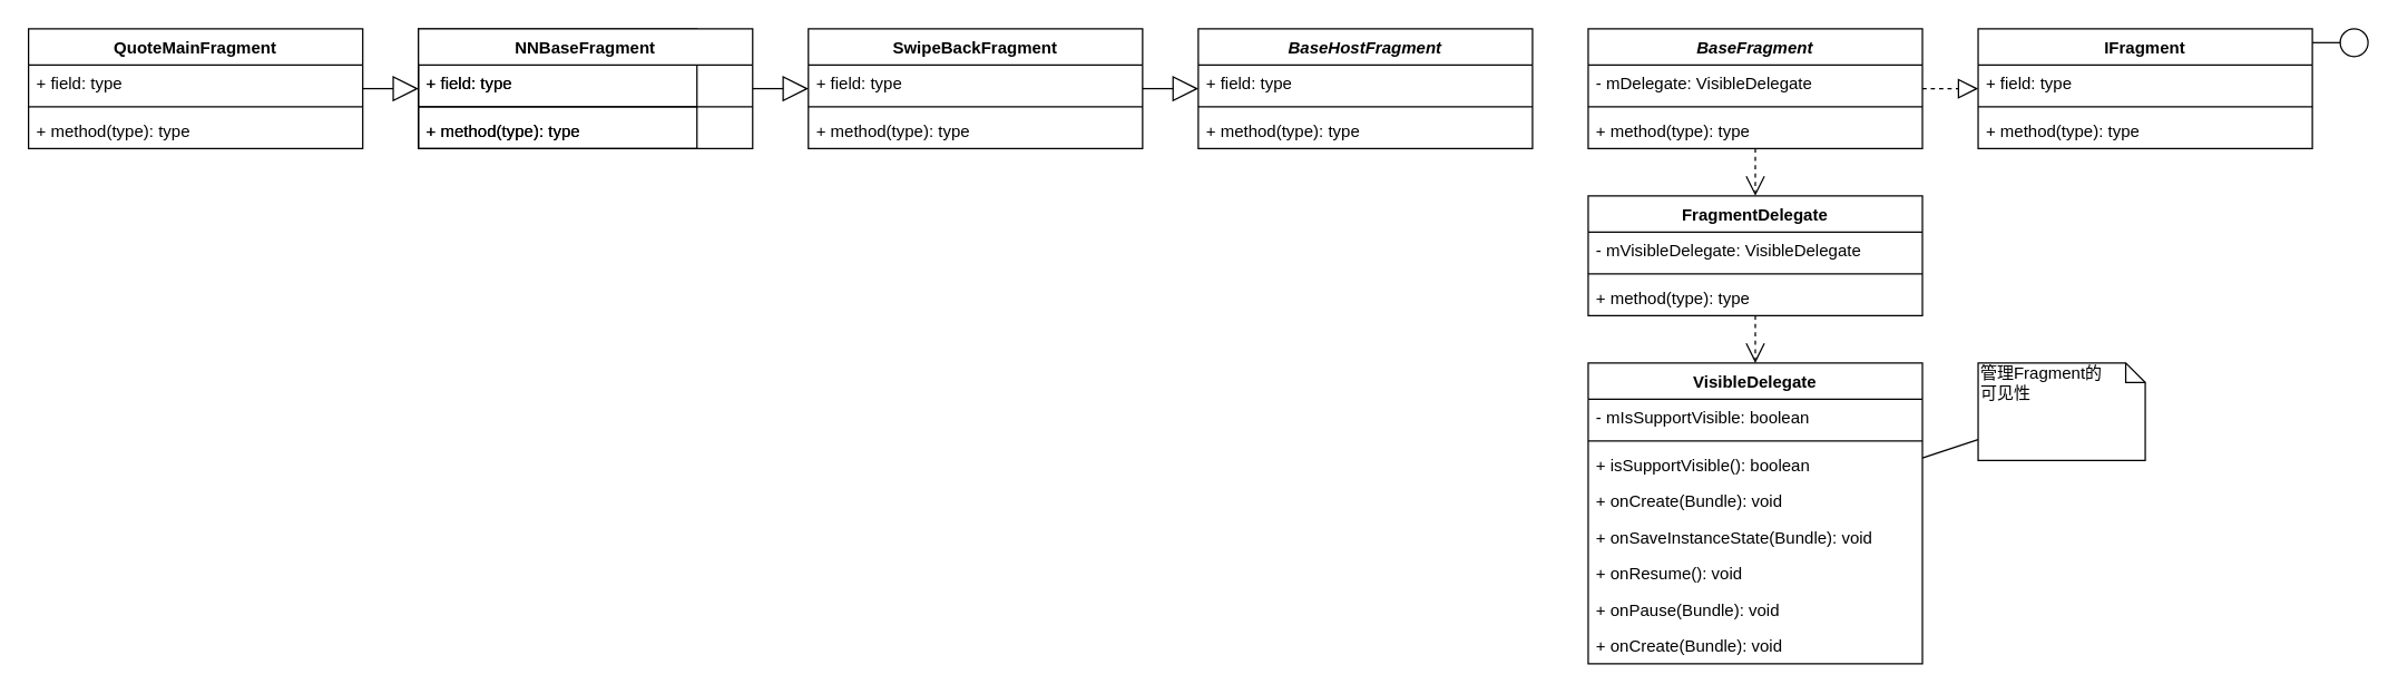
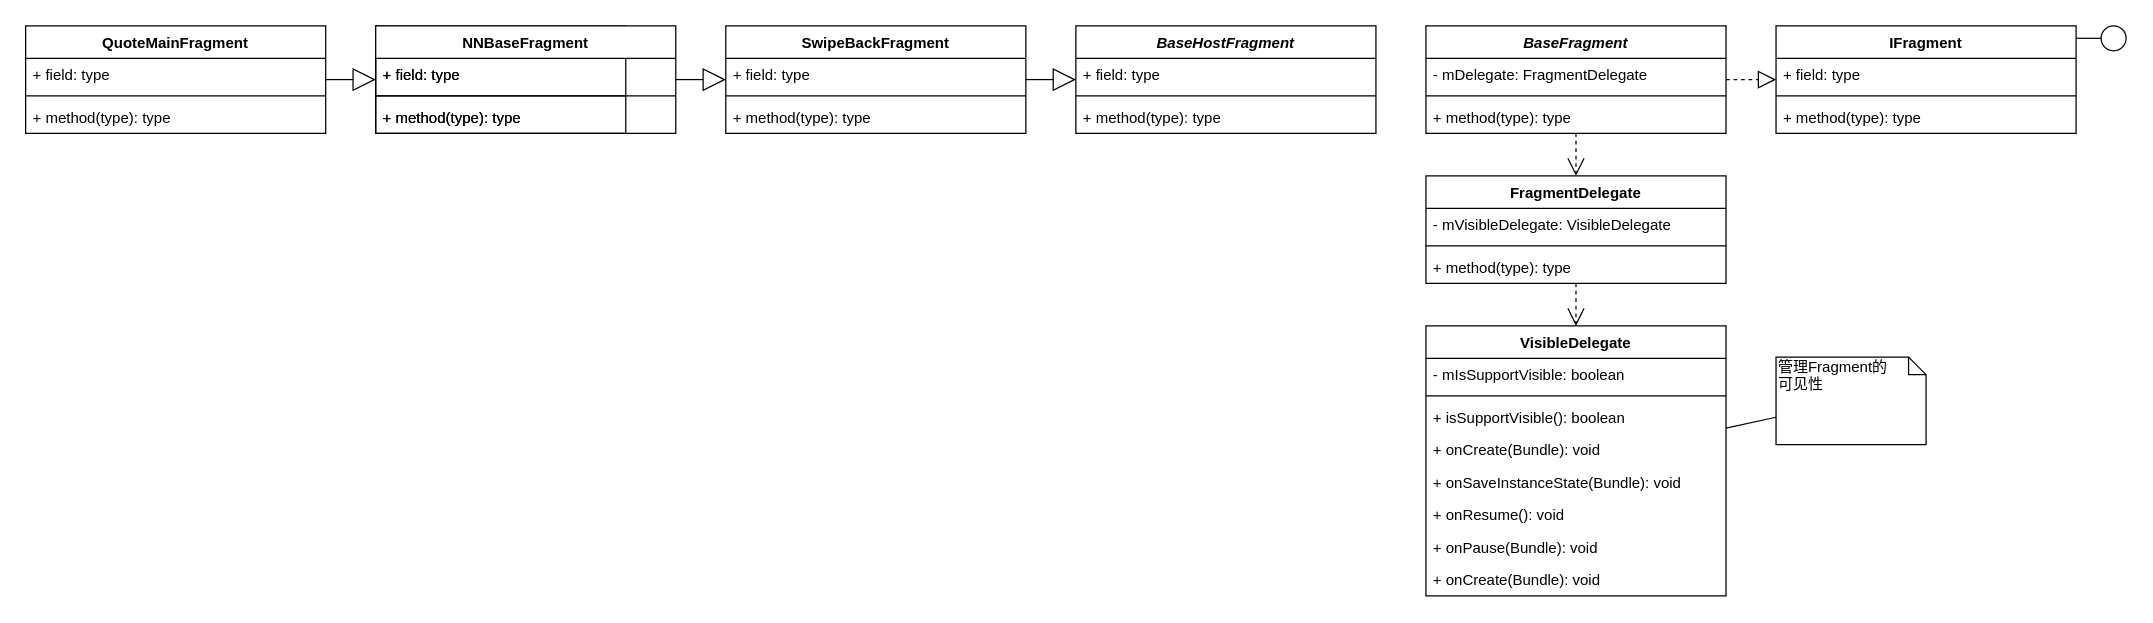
  <mxCell id="0" />
  <mxCell id="1" parent="0" />
  <mxCell id="2" value="QuoteMainFragment" style="swimlane;fontStyle=1;align=center;verticalAlign=top;childLayout=stackLayout;horizontal=1;startSize=26;horizontalStack=0;resizeParent=1;resizeParentMax=0;resizeLast=0;collapsible=1;marginBottom=0;" vertex="1" parent="1"><mxGeometry x="20" y="20" width="240" height="86" as="geometry" /></mxCell>
  <mxCell id="3" value="+ field: type" style="text;strokeColor=none;fillColor=none;align=left;verticalAlign=top;spacingLeft=4;spacingRight=4;overflow=hidden;rotatable=0;points=[[0,0.5],[1,0.5]];portConstraint=eastwest;" vertex="1" parent="2"><mxGeometry y="26" width="240" height="26" as="geometry" /></mxCell>
  <mxCell id="4" value="" style="line;strokeWidth=1;fillColor=none;align=left;verticalAlign=middle;spacingTop=-1;spacingLeft=3;spacingRight=3;rotatable=0;labelPosition=right;points=[];portConstraint=eastwest;" vertex="1" parent="2"><mxGeometry y="52" width="240" height="8" as="geometry" /></mxCell>
  <mxCell id="5" value="+ method(type): type" style="text;strokeColor=none;fillColor=none;align=left;verticalAlign=top;spacingLeft=4;spacingRight=4;overflow=hidden;rotatable=0;points=[[0,0.5],[1,0.5]];portConstraint=eastwest;" vertex="1" parent="2"><mxGeometry y="60" width="240" height="26" as="geometry" /></mxCell>
  <mxCell id="6" value="QuoteMainFragment" style="swimlane;fontStyle=1;align=center;verticalAlign=top;childLayout=stackLayout;horizontal=1;startSize=26;horizontalStack=0;resizeParent=1;resizeParentMax=0;resizeLast=0;collapsible=1;marginBottom=0;" vertex="1" parent="1"><mxGeometry x="300" y="20" width="200" height="86" as="geometry" /></mxCell>
  <mxCell id="7" value="+ field: type" style="text;strokeColor=none;fillColor=none;align=left;verticalAlign=top;spacingLeft=4;spacingRight=4;overflow=hidden;rotatable=0;points=[[0,0.5],[1,0.5]];portConstraint=eastwest;" vertex="1" parent="6"><mxGeometry y="26" width="200" height="26" as="geometry" /></mxCell>
  <mxCell id="8" value="" style="line;strokeWidth=1;fillColor=none;align=left;verticalAlign=middle;spacingTop=-1;spacingLeft=3;spacingRight=3;rotatable=0;labelPosition=right;points=[];portConstraint=eastwest;" vertex="1" parent="6"><mxGeometry y="52" width="200" height="8" as="geometry" /></mxCell>
  <mxCell id="9" value="+ method(type): type" style="text;strokeColor=none;fillColor=none;align=left;verticalAlign=top;spacingLeft=4;spacingRight=4;overflow=hidden;rotatable=0;points=[[0,0.5],[1,0.5]];portConstraint=eastwest;" vertex="1" parent="6"><mxGeometry y="60" width="200" height="26" as="geometry" /></mxCell>
  <mxCell id="10" value="NNBaseFragment" style="swimlane;fontStyle=1;align=center;verticalAlign=top;childLayout=stackLayout;horizontal=1;startSize=26;horizontalStack=0;resizeParent=1;resizeParentMax=0;resizeLast=0;collapsible=1;marginBottom=0;" vertex="1" parent="1"><mxGeometry x="300" y="20" width="240" height="86" as="geometry" /></mxCell>
  <mxCell id="11" value="+ field: type" style="text;strokeColor=none;fillColor=none;align=left;verticalAlign=top;spacingLeft=4;spacingRight=4;overflow=hidden;rotatable=0;points=[[0,0.5],[1,0.5]];portConstraint=eastwest;" vertex="1" parent="10"><mxGeometry y="26" width="240" height="26" as="geometry" /></mxCell>
  <mxCell id="12" value="" style="line;strokeWidth=1;fillColor=none;align=left;verticalAlign=middle;spacingTop=-1;spacingLeft=3;spacingRight=3;rotatable=0;labelPosition=right;points=[];portConstraint=eastwest;" vertex="1" parent="10"><mxGeometry y="52" width="240" height="8" as="geometry" /></mxCell>
  <mxCell id="13" value="+ method(type): type" style="text;strokeColor=none;fillColor=none;align=left;verticalAlign=top;spacingLeft=4;spacingRight=4;overflow=hidden;rotatable=0;points=[[0,0.5],[1,0.5]];portConstraint=eastwest;" vertex="1" parent="10"><mxGeometry y="60" width="240" height="26" as="geometry" /></mxCell>
  <mxCell id="14" value="" style="endArrow=block;endSize=16;endFill=0;html=1;" edge="1" parent="1" source="2" target="10"><mxGeometry width="160" relative="1" as="geometry"><mxPoint x="350" y="220" as="sourcePoint" /><mxPoint x="510" y="220" as="targetPoint" /></mxGeometry></mxCell>
  <mxCell id="15" value="SwipeBackFragment" style="swimlane;fontStyle=1;align=center;verticalAlign=top;childLayout=stackLayout;horizontal=1;startSize=26;horizontalStack=0;resizeParent=1;resizeParentMax=0;resizeLast=0;collapsible=1;marginBottom=0;" vertex="1" parent="1"><mxGeometry x="580" y="20" width="240" height="86" as="geometry" /></mxCell>
  <mxCell id="16" value="+ field: type" style="text;strokeColor=none;fillColor=none;align=left;verticalAlign=top;spacingLeft=4;spacingRight=4;overflow=hidden;rotatable=0;points=[[0,0.5],[1,0.5]];portConstraint=eastwest;" vertex="1" parent="15"><mxGeometry y="26" width="240" height="26" as="geometry" /></mxCell>
  <mxCell id="17" value="" style="line;strokeWidth=1;fillColor=none;align=left;verticalAlign=middle;spacingTop=-1;spacingLeft=3;spacingRight=3;rotatable=0;labelPosition=right;points=[];portConstraint=eastwest;" vertex="1" parent="15"><mxGeometry y="52" width="240" height="8" as="geometry" /></mxCell>
  <mxCell id="18" value="+ method(type): type" style="text;strokeColor=none;fillColor=none;align=left;verticalAlign=top;spacingLeft=4;spacingRight=4;overflow=hidden;rotatable=0;points=[[0,0.5],[1,0.5]];portConstraint=eastwest;" vertex="1" parent="15"><mxGeometry y="60" width="240" height="26" as="geometry" /></mxCell>
  <mxCell id="19" value="" style="endArrow=block;endSize=16;endFill=0;html=1;" edge="1" parent="1" source="10" target="15"><mxGeometry width="160" relative="1" as="geometry"><mxPoint x="350" y="220" as="sourcePoint" /><mxPoint x="510" y="220" as="targetPoint" /></mxGeometry></mxCell>
  <mxCell id="20" value="BaseHostFragment" style="swimlane;fontStyle=3;align=center;verticalAlign=top;childLayout=stackLayout;horizontal=1;startSize=26;horizontalStack=0;resizeParent=1;resizeParentMax=0;resizeLast=0;collapsible=1;marginBottom=0;" vertex="1" parent="1"><mxGeometry x="860" y="20" width="240" height="86" as="geometry" /></mxCell>
  <mxCell id="21" value="+ field: type" style="text;strokeColor=none;fillColor=none;align=left;verticalAlign=top;spacingLeft=4;spacingRight=4;overflow=hidden;rotatable=0;points=[[0,0.5],[1,0.5]];portConstraint=eastwest;" vertex="1" parent="20"><mxGeometry y="26" width="240" height="26" as="geometry" /></mxCell>
  <mxCell id="22" value="" style="line;strokeWidth=1;fillColor=none;align=left;verticalAlign=middle;spacingTop=-1;spacingLeft=3;spacingRight=3;rotatable=0;labelPosition=right;points=[];portConstraint=eastwest;" vertex="1" parent="20"><mxGeometry y="52" width="240" height="8" as="geometry" /></mxCell>
  <mxCell id="23" value="+ method(type): type" style="text;strokeColor=none;fillColor=none;align=left;verticalAlign=top;spacingLeft=4;spacingRight=4;overflow=hidden;rotatable=0;points=[[0,0.5],[1,0.5]];portConstraint=eastwest;" vertex="1" parent="20"><mxGeometry y="60" width="240" height="26" as="geometry" /></mxCell>
  <mxCell id="24" value="" style="endArrow=block;endSize=16;endFill=0;html=1;" edge="1" parent="1" source="15" target="20"><mxGeometry width="160" relative="1" as="geometry"><mxPoint x="350" y="220" as="sourcePoint" /><mxPoint x="510" y="220" as="targetPoint" /></mxGeometry></mxCell>
  <mxCell id="25" value="BaseFragment" style="swimlane;fontStyle=3;align=center;verticalAlign=top;childLayout=stackLayout;horizontal=1;startSize=26;horizontalStack=0;resizeParent=1;resizeParentMax=0;resizeLast=0;collapsible=1;marginBottom=0;" vertex="1" parent="1"><mxGeometry x="1140" y="20" width="240" height="86" as="geometry" /></mxCell>
- <mxCell id="26" value="- mDelegate: VisibleDelegate" style="text;strokeColor=none;fillColor=none;align=left;verticalAlign=top;spacingLeft=4;spacingRight=4;overflow=hidden;rotatable=0;points=[[0,0.5],[1,0.5]];portConstraint=eastwest;" vertex="1" parent="25"><mxGeometry y="26" width="240" height="26" as="geometry" /></mxCell>
+ <mxCell id="26" value="- mDelegate: FragmentDelegate" style="text;strokeColor=none;fillColor=none;align=left;verticalAlign=top;spacingLeft=4;spacingRight=4;overflow=hidden;rotatable=0;points=[[0,0.5],[1,0.5]];portConstraint=eastwest;" vertex="1" parent="25"><mxGeometry y="26" width="240" height="26" as="geometry" /></mxCell>
  <mxCell id="27" value="" style="line;strokeWidth=1;fillColor=none;align=left;verticalAlign=middle;spacingTop=-1;spacingLeft=3;spacingRight=3;rotatable=0;labelPosition=right;points=[];portConstraint=eastwest;" vertex="1" parent="25"><mxGeometry y="52" width="240" height="8" as="geometry" /></mxCell>
  <mxCell id="28" value="+ method(type): type" style="text;strokeColor=none;fillColor=none;align=left;verticalAlign=top;spacingLeft=4;spacingRight=4;overflow=hidden;rotatable=0;points=[[0,0.5],[1,0.5]];portConstraint=eastwest;" vertex="1" parent="25"><mxGeometry y="60" width="240" height="26" as="geometry" /></mxCell>
  <mxCell id="29" value="IFragment" style="swimlane;fontStyle=1;align=center;verticalAlign=top;childLayout=stackLayout;horizontal=1;startSize=26;horizontalStack=0;resizeParent=1;resizeParentMax=0;resizeLast=0;collapsible=1;marginBottom=0;" vertex="1" parent="1"><mxGeometry x="1420" y="20" width="240" height="86" as="geometry" /></mxCell>
  <mxCell id="30" value="+ field: type" style="text;strokeColor=none;fillColor=none;align=left;verticalAlign=top;spacingLeft=4;spacingRight=4;overflow=hidden;rotatable=0;points=[[0,0.5],[1,0.5]];portConstraint=eastwest;" vertex="1" parent="29"><mxGeometry y="26" width="240" height="26" as="geometry" /></mxCell>
  <mxCell id="31" value="" style="line;strokeWidth=1;fillColor=none;align=left;verticalAlign=middle;spacingTop=-1;spacingLeft=3;spacingRight=3;rotatable=0;labelPosition=right;points=[];portConstraint=eastwest;" vertex="1" parent="29"><mxGeometry y="52" width="240" height="8" as="geometry" /></mxCell>
  <mxCell id="32" value="+ method(type): type" style="text;strokeColor=none;fillColor=none;align=left;verticalAlign=top;spacingLeft=4;spacingRight=4;overflow=hidden;rotatable=0;points=[[0,0.5],[1,0.5]];portConstraint=eastwest;" vertex="1" parent="29"><mxGeometry y="60" width="240" height="26" as="geometry" /></mxCell>
  <mxCell id="33" value="" style="html=1;outlineConnect=0;whiteSpace=wrap;fillColor=#99ffff00;strokeColor=#000000;shape=mxgraph.archimate3.interface;shadow=0;" vertex="1" parent="1"><mxGeometry x="1660" y="20" width="40" height="20" as="geometry" /></mxCell>
  <mxCell id="34" value="" style="endArrow=block;dashed=1;endFill=0;endSize=12;html=1;" edge="1" parent="1" source="25" target="29"><mxGeometry width="160" relative="1" as="geometry"><mxPoint x="1000" y="220" as="sourcePoint" /><mxPoint x="1160" y="220" as="targetPoint" /></mxGeometry></mxCell>
  <mxCell id="35" value="FragmentDelegate&#10;" style="swimlane;fontStyle=1;align=center;verticalAlign=top;childLayout=stackLayout;horizontal=1;startSize=26;horizontalStack=0;resizeParent=1;resizeParentMax=0;resizeLast=0;collapsible=1;marginBottom=0;" vertex="1" parent="1"><mxGeometry x="1140" y="140" width="240" height="86" as="geometry" /></mxCell>
  <mxCell id="36" value="- mVisibleDelegate: VisibleDelegate" style="text;strokeColor=none;fillColor=none;align=left;verticalAlign=top;spacingLeft=4;spacingRight=4;overflow=hidden;rotatable=0;points=[[0,0.5],[1,0.5]];portConstraint=eastwest;" vertex="1" parent="35"><mxGeometry y="26" width="240" height="26" as="geometry" /></mxCell>
  <mxCell id="37" value="" style="line;strokeWidth=1;fillColor=none;align=left;verticalAlign=middle;spacingTop=-1;spacingLeft=3;spacingRight=3;rotatable=0;labelPosition=right;points=[];portConstraint=eastwest;" vertex="1" parent="35"><mxGeometry y="52" width="240" height="8" as="geometry" /></mxCell>
  <mxCell id="38" value="+ method(type): type" style="text;strokeColor=none;fillColor=none;align=left;verticalAlign=top;spacingLeft=4;spacingRight=4;overflow=hidden;rotatable=0;points=[[0,0.5],[1,0.5]];portConstraint=eastwest;" vertex="1" parent="35"><mxGeometry y="60" width="240" height="26" as="geometry" /></mxCell>
  <mxCell id="39" value="" style="endArrow=open;endSize=12;dashed=1;html=1;" edge="1" parent="1" source="25" target="35"><mxGeometry width="160" relative="1" as="geometry"><mxPoint x="570" y="280" as="sourcePoint" /><mxPoint x="730" y="280" as="targetPoint" /></mxGeometry></mxCell>
  <mxCell id="40" value="VisibleDelegate&#10;" style="swimlane;fontStyle=1;align=center;verticalAlign=top;childLayout=stackLayout;horizontal=1;startSize=26;horizontalStack=0;resizeParent=1;resizeParentMax=0;resizeLast=0;collapsible=1;marginBottom=0;" vertex="1" parent="1"><mxGeometry x="1140" y="260" width="240" height="216" as="geometry" /></mxCell>
  <mxCell id="41" value="- mIsSupportVisible: boolean" style="text;strokeColor=none;fillColor=none;align=left;verticalAlign=top;spacingLeft=4;spacingRight=4;overflow=hidden;rotatable=0;points=[[0,0.5],[1,0.5]];portConstraint=eastwest;" vertex="1" parent="40"><mxGeometry y="26" width="240" height="26" as="geometry" /></mxCell>
  <mxCell id="42" value="" style="line;strokeWidth=1;fillColor=none;align=left;verticalAlign=middle;spacingTop=-1;spacingLeft=3;spacingRight=3;rotatable=0;labelPosition=right;points=[];portConstraint=eastwest;" vertex="1" parent="40"><mxGeometry y="52" width="240" height="8" as="geometry" /></mxCell>
  <mxCell id="43" value="+ isSupportVisible(): boolean" style="text;strokeColor=none;fillColor=none;align=left;verticalAlign=top;spacingLeft=4;spacingRight=4;overflow=hidden;rotatable=0;points=[[0,0.5],[1,0.5]];portConstraint=eastwest;" vertex="1" parent="40"><mxGeometry y="60" width="240" height="26" as="geometry" /></mxCell>
  <mxCell id="44" value="+ onCreate(Bundle): void" style="text;strokeColor=none;fillColor=none;align=left;verticalAlign=top;spacingLeft=4;spacingRight=4;overflow=hidden;rotatable=0;points=[[0,0.5],[1,0.5]];portConstraint=eastwest;shadow=0;" vertex="1" parent="40"><mxGeometry y="86" width="240" height="26" as="geometry" /></mxCell>
  <mxCell id="45" value="+ onSaveInstanceState(Bundle): void" style="text;strokeColor=none;fillColor=none;align=left;verticalAlign=top;spacingLeft=4;spacingRight=4;overflow=hidden;rotatable=0;points=[[0,0.5],[1,0.5]];portConstraint=eastwest;shadow=0;" vertex="1" parent="40"><mxGeometry y="112" width="240" height="26" as="geometry" /></mxCell>
  <mxCell id="46" value="+ onResume(): void" style="text;strokeColor=none;fillColor=none;align=left;verticalAlign=top;spacingLeft=4;spacingRight=4;overflow=hidden;rotatable=0;points=[[0,0.5],[1,0.5]];portConstraint=eastwest;shadow=0;" vertex="1" parent="40"><mxGeometry y="138" width="240" height="26" as="geometry" /></mxCell>
  <mxCell id="47" value="+ onPause(Bundle): void" style="text;strokeColor=none;fillColor=none;align=left;verticalAlign=top;spacingLeft=4;spacingRight=4;overflow=hidden;rotatable=0;points=[[0,0.5],[1,0.5]];portConstraint=eastwest;shadow=0;" vertex="1" parent="40"><mxGeometry y="164" width="240" height="26" as="geometry" /></mxCell>
  <mxCell id="48" value="+ onCreate(Bundle): void" style="text;strokeColor=none;fillColor=none;align=left;verticalAlign=top;spacingLeft=4;spacingRight=4;overflow=hidden;rotatable=0;points=[[0,0.5],[1,0.5]];portConstraint=eastwest;shadow=0;" vertex="1" parent="40"><mxGeometry y="190" width="240" height="26" as="geometry" /></mxCell>
  <mxCell id="49" value="" style="endArrow=open;endSize=12;dashed=1;html=1;" edge="1" parent="1" source="35" target="40"><mxGeometry width="160" relative="1" as="geometry"><mxPoint x="570" y="280" as="sourcePoint" /><mxPoint x="730" y="280" as="targetPoint" /></mxGeometry></mxCell>
- <mxCell id="50" value="管理Fragment的&lt;br&gt;可见性" style="shape=note;whiteSpace=wrap;html=1;size=14;verticalAlign=top;align=left;spacingTop=-6;shadow=0;" vertex="1" parent="1"><mxGeometry x="1420" y="260" width="120" height="70" as="geometry" /></mxCell>
+ <mxCell id="50" value="管理Fragment的&lt;br&gt;可见性" style="shape=note;whiteSpace=wrap;html=1;size=14;verticalAlign=top;align=left;spacingTop=-6;shadow=0;" vertex="1" parent="1"><mxGeometry x="1420" y="285" width="120" height="70" as="geometry" /></mxCell>
  <mxCell id="51" value="" style="endArrow=none;dashed=0;html=1;" edge="1" parent="1" source="40" target="50"><mxGeometry width="50" height="50" relative="1" as="geometry"><mxPoint x="800" y="390" as="sourcePoint" /><mxPoint x="850" y="340" as="targetPoint" /></mxGeometry></mxCell>
